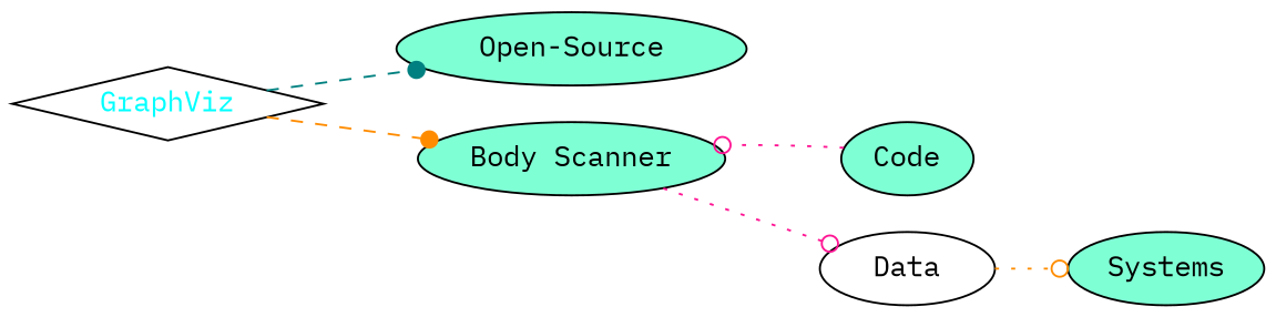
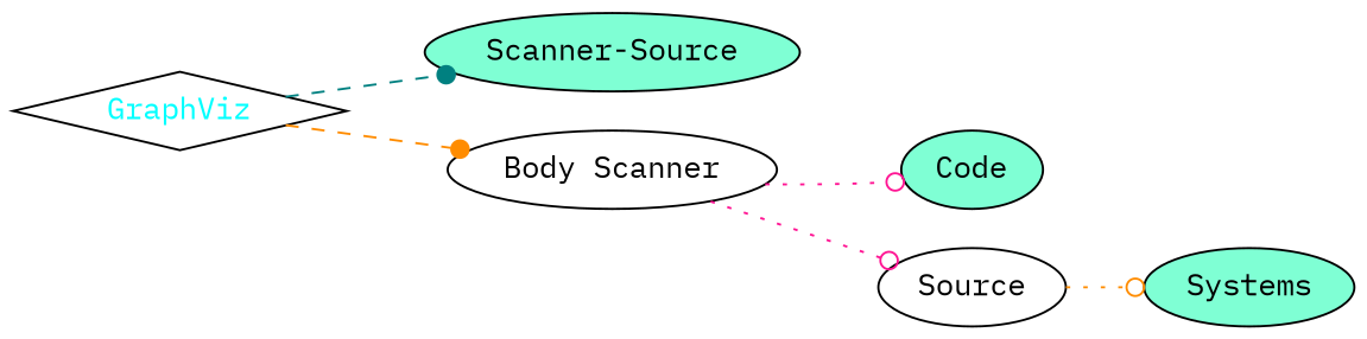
  digraph {
    fontname="IBM Plex Mono"
    rankdir=LR
    node [fillcolor=aquamarine fontname="IBM Plex Mono" style=filled]
    edge [arrowhead=odot color=darkorange fontname="IBM Plex Mono" style=dotted]
    GraphViz [fillcolor=white fontcolor=cyan shape=diamond]
-   "Open-Source"
-   "Body Scanner"
+   "Open-Source" [label="Scanner-Source"]
+   "Body Scanner" [fillcolor=white]
    Code
-   Data [fillcolor=white]
+   Data [fillcolor=white label=Source]
    Systems
    GraphViz -> "Open-Source" [arrowhead=dot color=teal style=dashed]
    GraphViz -> "Body Scanner" [arrowhead=dot style=dashed]
-   Code -> "Body Scanner" [color=deeppink]
+   "Body Scanner" -> Code [color=deeppink]
    "Body Scanner" -> Data [color=deeppink]
    Data -> Systems
  }
